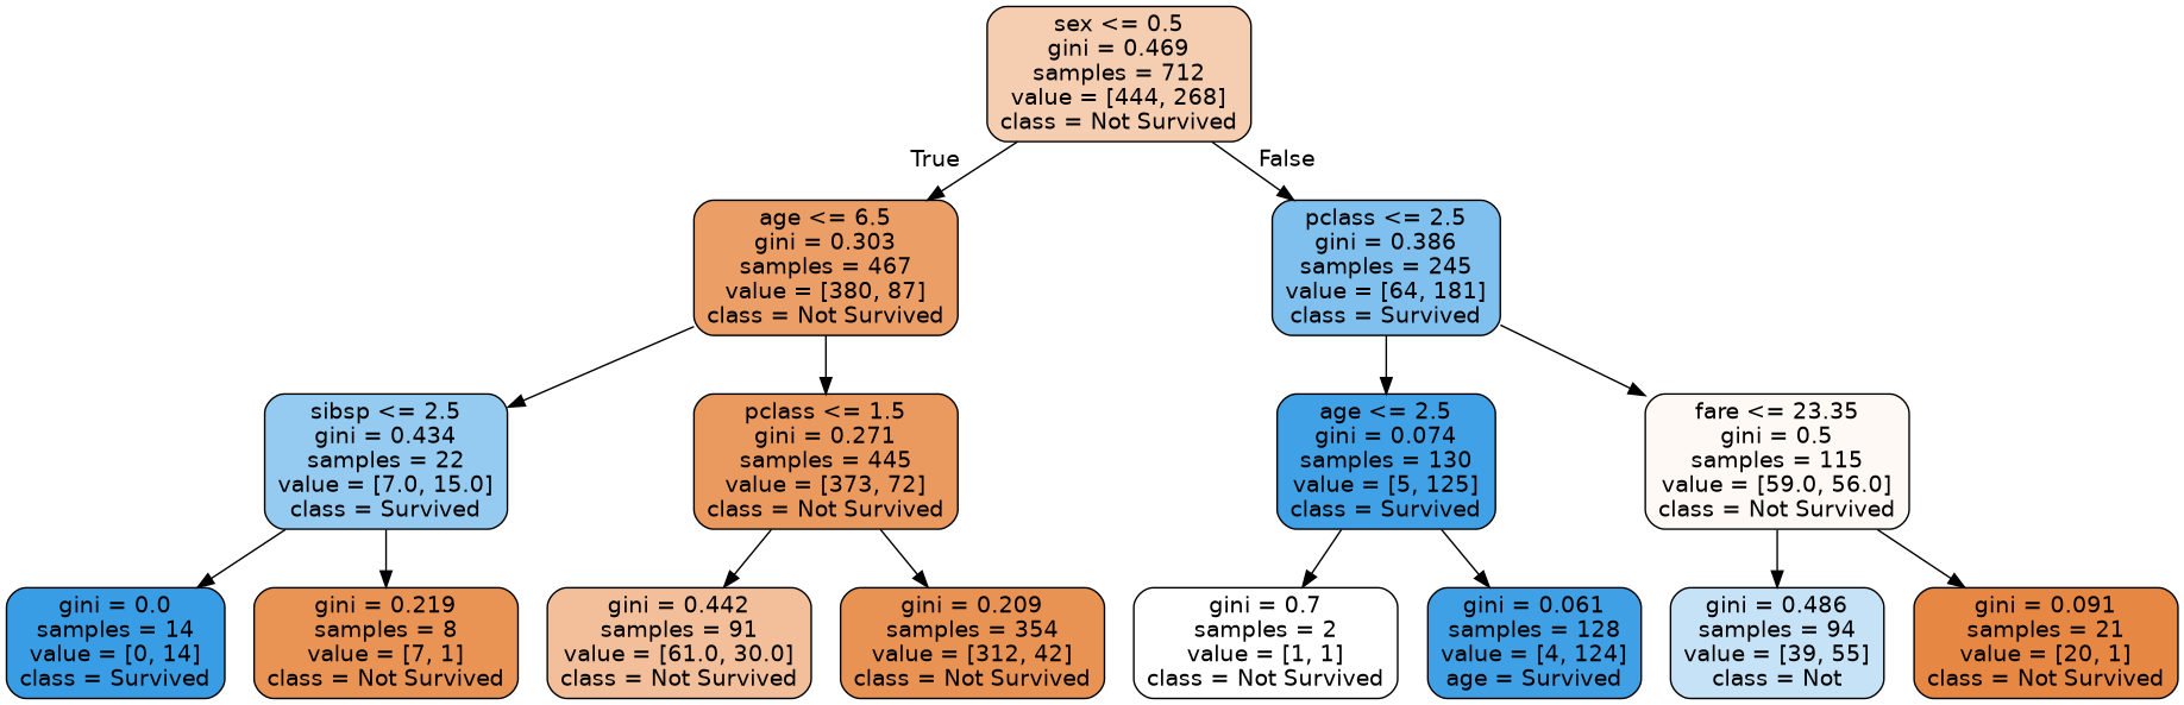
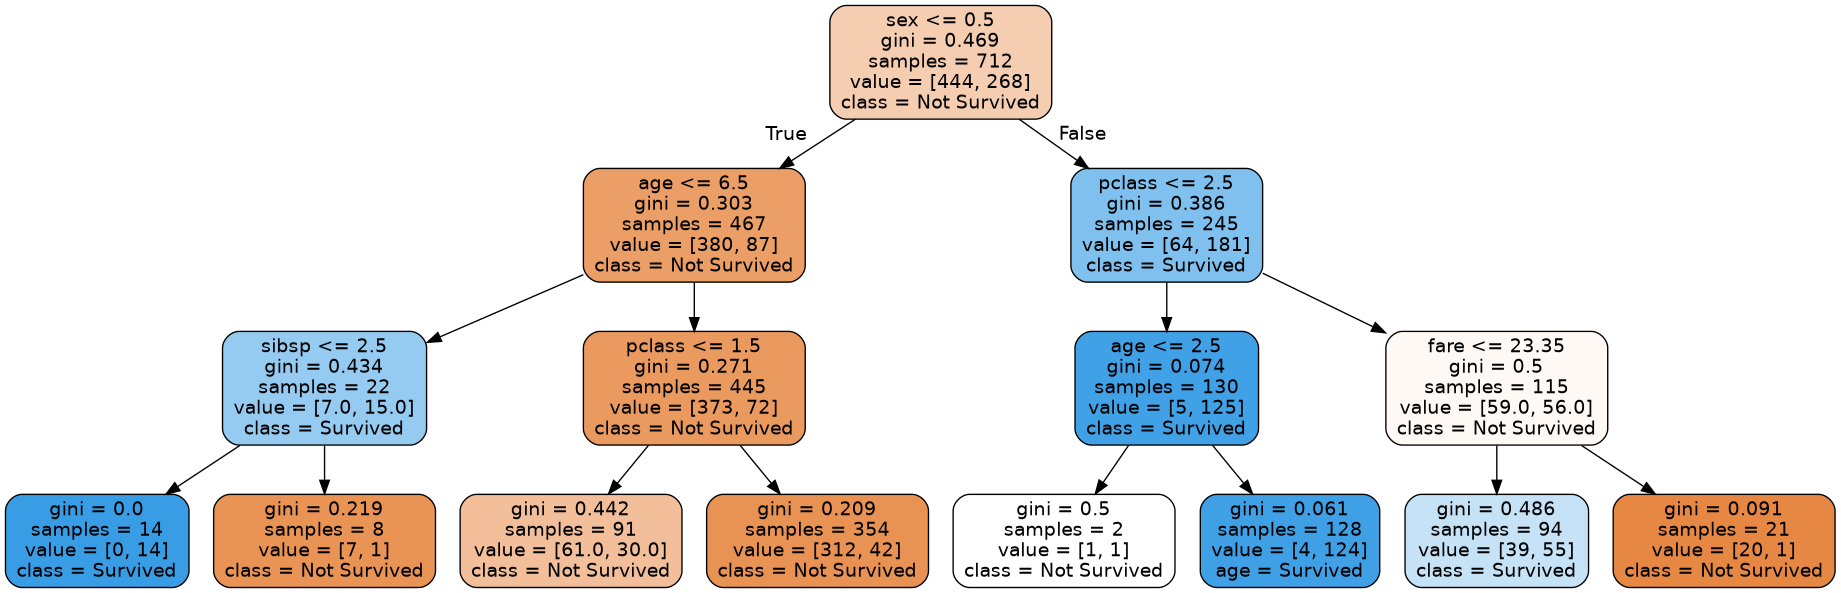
  digraph {
    node [color=black fontname=helvetica shape=box style="filled, rounded"]
    edge [fontname=helvetica]
    n1 [fillcolor="#f5cdb1" label="sex <= 0.5\ngini = 0.469\nsamples = 712\nvalue = [444, 268]\nclass = Not Survived"]
    n2 [fillcolor="#eb9e66" label="age <= 6.5\ngini = 0.303\nsamples = 467\nvalue = [380, 87]\nclass = Not Survived"]
    n3 [fillcolor="#7fc0ee" label="pclass <= 2.5\ngini = 0.386\nsamples = 245\nvalue = [64, 181]\nclass = Survived"]
    n4 [fillcolor="#95cbf1" label="sibsp <= 2.5\ngini = 0.434\nsamples = 22\nvalue = [7.0, 15.0]\nclass = Survived"]
    n5 [fillcolor="#ea995f" label="pclass <= 1.5\ngini = 0.271\nsamples = 445\nvalue = [373, 72]\nclass = Not Survived"]
    n6 [fillcolor="#41a1e6" label="age <= 2.5\ngini = 0.074\nsamples = 130\nvalue = [5, 125]\nclass = Survived"]
    n7 [fillcolor="#fef9f5" label="fare <= 23.35\ngini = 0.5\nsamples = 115\nvalue = [59.0, 56.0]\nclass = Not Survived"]
    n8 [fillcolor="#399de5" label="gini = 0.0\nsamples = 14\nvalue = [0, 14]\nclass = Survived"]
    n9 [fillcolor="#e99355" label="gini = 0.219\nsamples = 8\nvalue = [7, 1]\nclass = Not Survived"]
    n10 [fillcolor="#f2bf9a" label="gini = 0.442\nsamples = 91\nvalue = [61.0, 30.0]\nclass = Not Survived"]
    n11 [fillcolor="#e89254" label="gini = 0.209\nsamples = 354\nvalue = [312, 42]\nclass = Not Survived"]
-   n12 [fillcolor="#ffffff" label="gini = 0.7\nsamples = 2\nvalue = [1, 1]\nclass = Not Survived"]
+   n12 [fillcolor="#ffffff" label="gini = 0.5\nsamples = 2\nvalue = [1, 1]\nclass = Not Survived"]
    n13 [fillcolor="#3fa0e6" label="gini = 0.061\nsamples = 128\nvalue = [4, 124]\nage = Survived"]
-   n14 [fillcolor="#c5e2f7" label="gini = 0.486\nsamples = 94\nvalue = [39, 55]\nclass = Not"]
+   n14 [fillcolor="#c5e2f7" label="gini = 0.486\nsamples = 94\nvalue = [39, 55]\nclass = Survived"]
    n15 [fillcolor="#e68743" label="gini = 0.091\nsamples = 21\nvalue = [20, 1]\nclass = Not Survived"]
    n1 -> n2 [headlabel=True labelangle=45 labeldistance=2.5]
    n1 -> n3 [headlabel=False labelangle=-45 labeldistance=2.5]
    n2 -> n4
    n2 -> n5
    n3 -> n6
    n3 -> n7
    n4 -> n8
    n4 -> n9
    n5 -> n10
    n5 -> n11
    n6 -> n12
    n6 -> n13
    n7 -> n14
    n7 -> n15
  }
